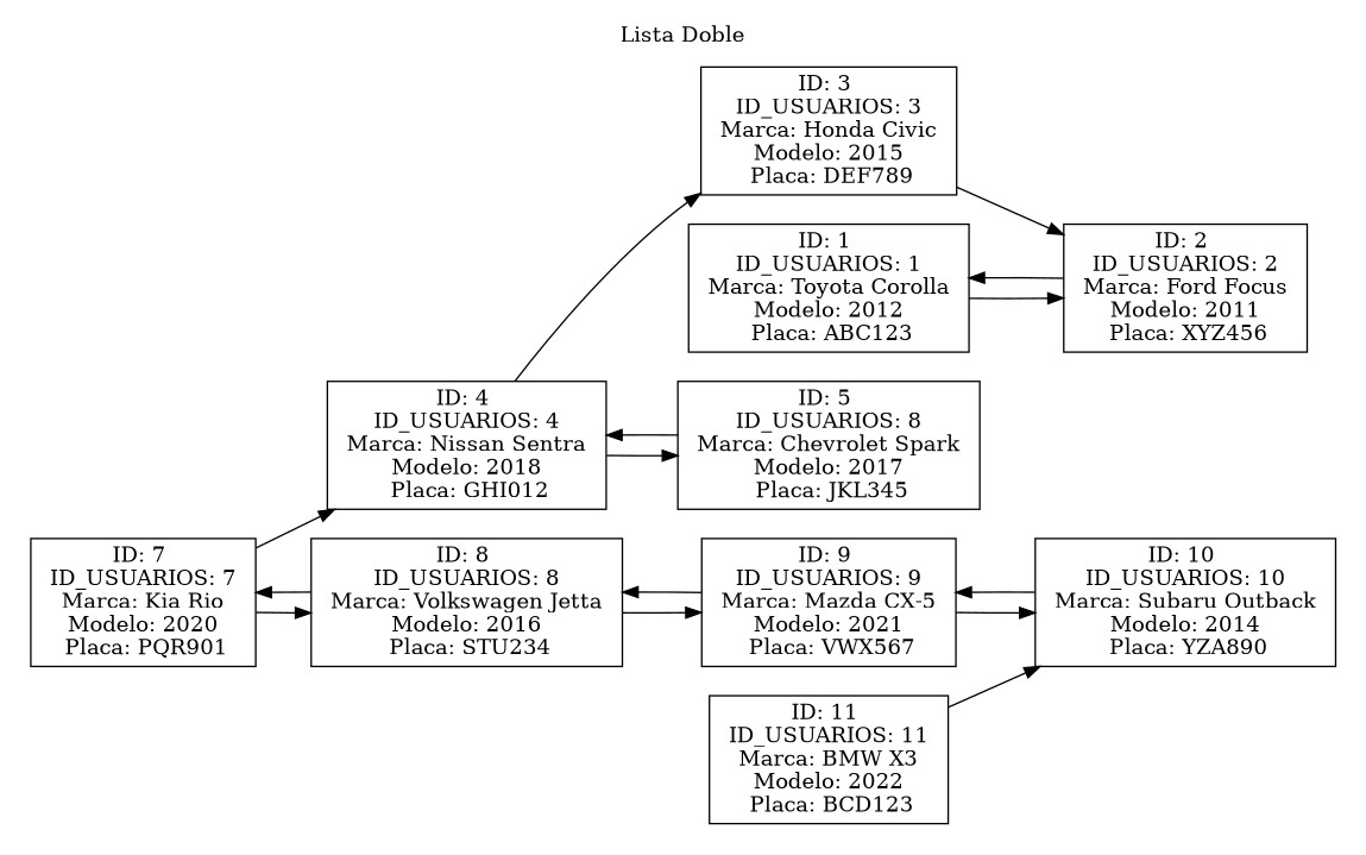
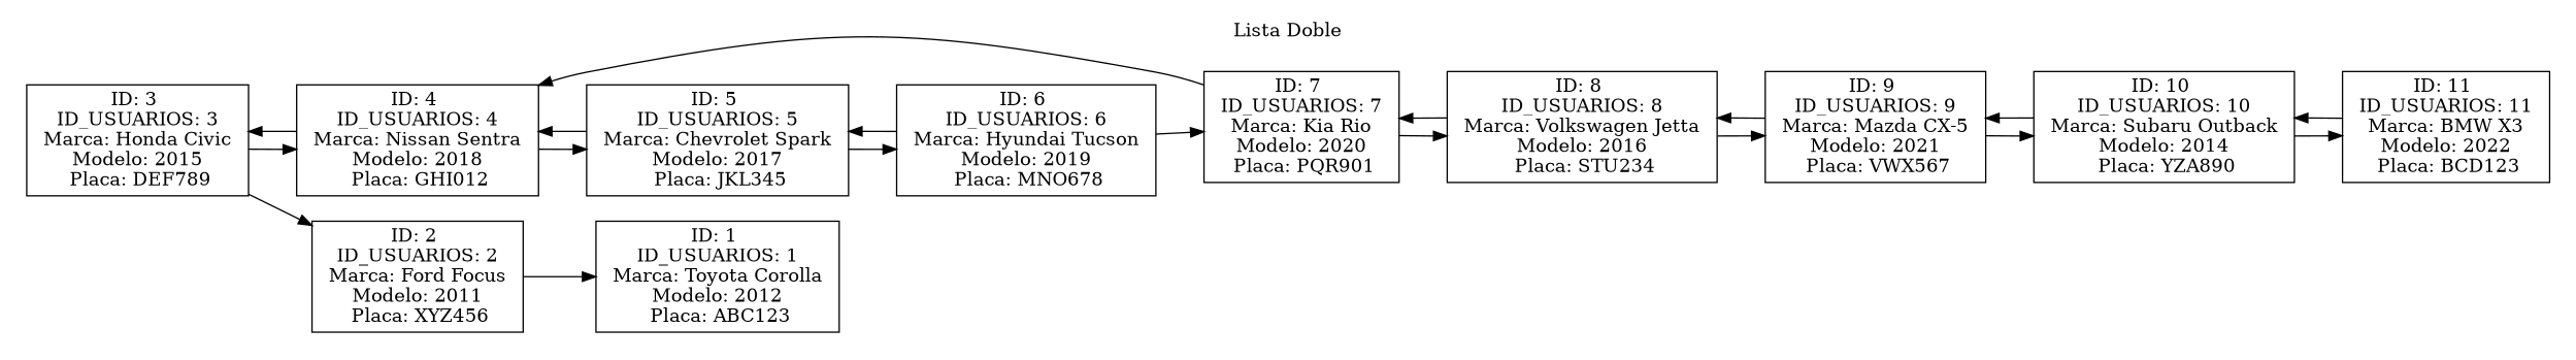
  digraph {
    pencolor=transparent
    rankdir=LR
    node [shape=record]
    n1 [label="{ID: 1 \n ID_USUARIOS: 1 \n Marca: Toyota Corolla \n Modelo: 2012 \n Placa: ABC123}"]
    n2 [label="{ID: 2 \n ID_USUARIOS: 2 \n Marca: Ford Focus \n Modelo: 2011 \n Placa: XYZ456}"]
    n3 [label="{ID: 3 \n ID_USUARIOS: 3 \n Marca: Honda Civic \n Modelo: 2015 \n Placa: DEF789}"]
    n4 [label="{ID: 4 \n ID_USUARIOS: 4 \n Marca: Nissan Sentra \n Modelo: 2018 \n Placa: GHI012}"]
-   n5 [label="{ID: 5 \n ID_USUARIOS: 8 \n Marca: Chevrolet Spark \n Modelo: 2017 \n Placa: JKL345}"]
+   n5 [label="{ID: 5 \n ID_USUARIOS: 5 \n Marca: Chevrolet Spark \n Modelo: 2017 \n Placa: JKL345}"]
+   n6 [label="{ID: 6 \n ID_USUARIOS: 6 \n Marca: Hyundai Tucson \n Modelo: 2019 \n Placa: MNO678}"]
    n7 [label="{ID: 7 \n ID_USUARIOS: 7 \n Marca: Kia Rio \n Modelo: 2020 \n Placa: PQR901}"]
    n8 [label="{ID: 8 \n ID_USUARIOS: 8 \n Marca: Volkswagen Jetta \n Modelo: 2016 \n Placa: STU234}"]
    n9 [label="{ID: 9 \n ID_USUARIOS: 9 \n Marca: Mazda CX-5 \n Modelo: 2021 \n Placa: VWX567}"]
    n10 [label="{ID: 10 \n ID_USUARIOS: 10 \n Marca: Subaru Outback \n Modelo: 2014 \n Placa: YZA890}"]
    n11 [label="{ID: 11 \n ID_USUARIOS: 11 \n Marca: BMW X3 \n Modelo: 2022 \n Placa: BCD123}"]
    subgraph cluster_1 {
      label="Lista Doble"
      n1
      n2
      n3
      n4
      n5
+     n6
      n7
      n8
      n9
      n10
      n11
    }
-   n1 -> n2
    n2 -> n1
    n3 -> n2
+   n3 -> n4
    n4 -> n3
    n4 -> n5
    n5 -> n4
+   n5 -> n6
+   n6 -> n5
+   n6 -> n7
    n7 -> n4
    n7 -> n8
    n8 -> n7
    n8 -> n9
    n9 -> n8
    n9 -> n10
    n10 -> n9
+   n10 -> n11
    n11 -> n10
  }
